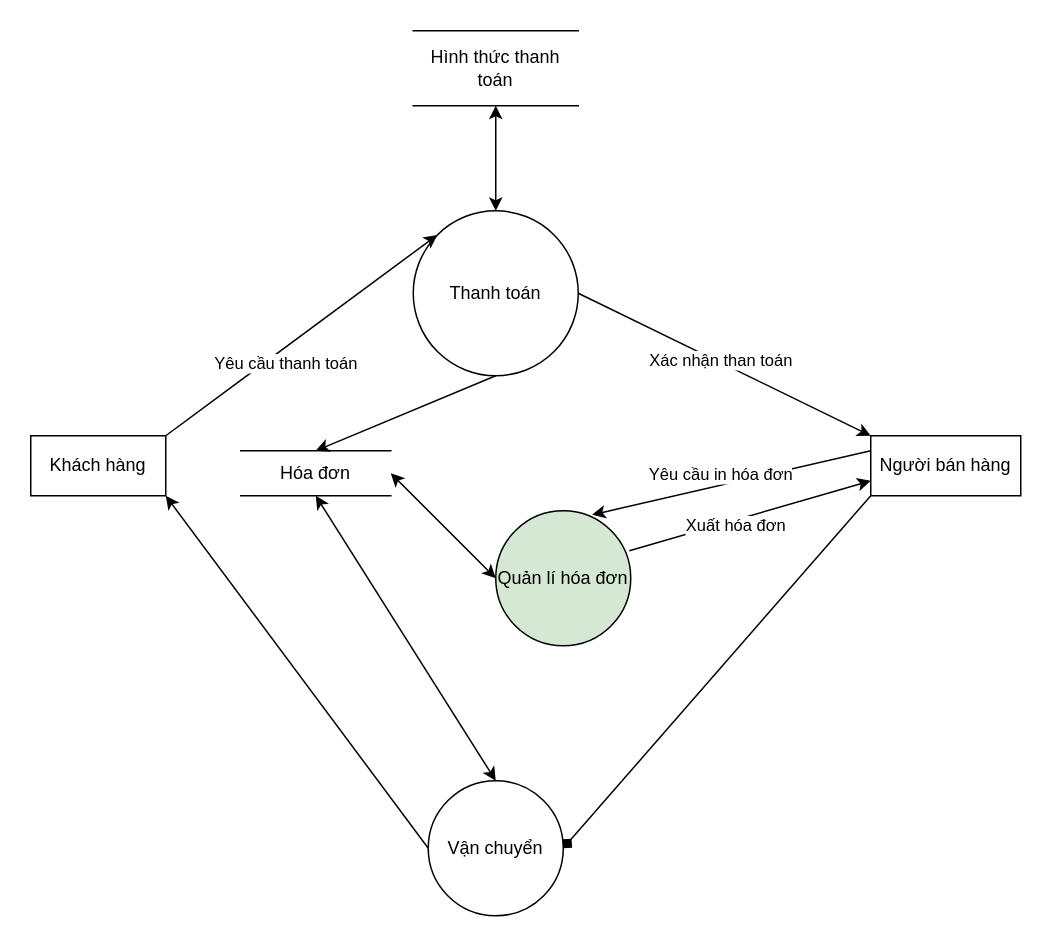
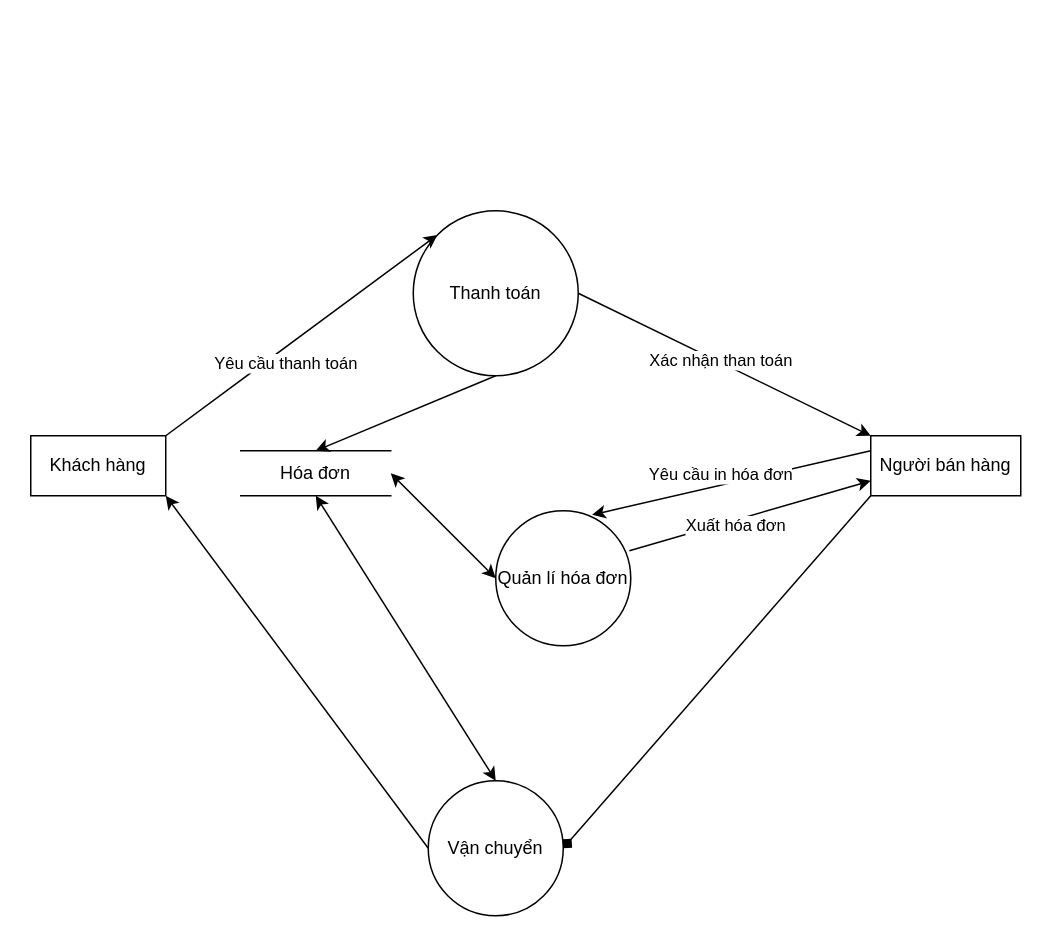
  <mxCell id="0" />
  <mxCell id="1" parent="0" />
  <mxCell id="2" value="Khách hàng" style="rounded=0;whiteSpace=wrap;html=1;" vertex="1" parent="1"><mxGeometry x="20" y="290" width="90" height="40" as="geometry" /></mxCell>
  <mxCell id="3" value="Người bán hàng" style="rounded=0;whiteSpace=wrap;html=1;" vertex="1" parent="1"><mxGeometry x="580" y="290" width="100" height="40" as="geometry" /></mxCell>
- <mxCell id="4" value="Quản lí hóa đơn" style="ellipse;whiteSpace=wrap;html=1;aspect=fixed;fillColor=#d5e8d4;" vertex="1" parent="1"><mxGeometry x="330" y="340" width="90" height="90" as="geometry" /></mxCell>
+ <mxCell id="4" value="Quản lí hóa đơn" style="ellipse;whiteSpace=wrap;html=1;aspect=fixed;" vertex="1" parent="1"><mxGeometry x="330" y="340" width="90" height="90" as="geometry" /></mxCell>
  <mxCell id="5" value="Hóa đơn" style="html=1;dashed=0;whiteSpace=wrap;shape=partialRectangle;right=0;left=0;" vertex="1" parent="1"><mxGeometry x="160" y="300" width="100" height="30" as="geometry" /></mxCell>
  <mxCell id="6" value="" style="endArrow=classic;startArrow=classic;html=1;rounded=0;entryX=0;entryY=0.5;entryDx=0;entryDy=0;exitX=1;exitY=0.5;exitDx=0;exitDy=0;" edge="1" parent="1" source="5" target="4"><mxGeometry width="50" height="50" relative="1" as="geometry"><mxPoint x="380" y="150" as="sourcePoint" /><mxPoint x="430" y="100" as="targetPoint" /></mxGeometry></mxCell>
  <mxCell id="7" value="Thanh toán" style="ellipse;whiteSpace=wrap;html=1;aspect=fixed;" vertex="1" parent="1"><mxGeometry x="275" y="140" width="110" height="110" as="geometry" /></mxCell>
- <mxCell id="8" value="Hình thức thanh toán" style="html=1;dashed=0;whiteSpace=wrap;shape=partialRectangle;right=0;left=0;" vertex="1" parent="1"><mxGeometry x="275" y="20" width="110" height="50" as="geometry" /></mxCell>
  <mxCell id="9" value="" style="endArrow=classic;html=1;rounded=0;exitX=1;exitY=0;exitDx=0;exitDy=0;entryX=0;entryY=0;entryDx=0;entryDy=0;" edge="1" parent="1" source="2" target="7"><mxGeometry width="50" height="50" relative="1" as="geometry"><mxPoint x="380" y="250" as="sourcePoint" /><mxPoint x="430" y="200" as="targetPoint" /></mxGeometry></mxCell>
  <mxCell id="10" value="Yêu cầu thanh toán" style="edgeLabel;html=1;align=center;verticalAlign=middle;resizable=0;points=[];" vertex="1" connectable="0" parent="9"><mxGeometry x="-0.324" y="4" relative="1" as="geometry"><mxPoint x="21" as="offset" /></mxGeometry></mxCell>
- <mxCell id="11" value="" style="endArrow=classic;startArrow=classic;html=1;rounded=0;exitX=0.5;exitY=0;exitDx=0;exitDy=0;entryX=0.5;entryY=1;entryDx=0;entryDy=0;" edge="1" parent="1" source="7" target="8"><mxGeometry width="50" height="50" relative="1" as="geometry"><mxPoint x="380" y="250" as="sourcePoint" /><mxPoint x="430" y="200" as="targetPoint" /></mxGeometry></mxCell>
  <mxCell id="12" value="" style="endArrow=none;startArrow=classic;html=1;rounded=0;exitX=0.5;exitY=0;exitDx=0;exitDy=0;entryX=0.5;entryY=1;entryDx=0;entryDy=0;" edge="1" parent="1" source="5" target="7"><mxGeometry width="50" height="50" relative="1" as="geometry"><mxPoint x="380" y="350" as="sourcePoint" /><mxPoint x="430" y="300" as="targetPoint" /></mxGeometry></mxCell>
  <mxCell id="13" value="" style="endArrow=classic;startArrow=classic;html=1;rounded=0;entryX=0.5;entryY=1;entryDx=0;entryDy=0;exitX=0.5;exitY=0;exitDx=0;exitDy=0;" edge="1" parent="1" source="14" target="5"><mxGeometry width="50" height="50" relative="1" as="geometry"><mxPoint x="330" y="450" as="sourcePoint" /><mxPoint x="430" y="400" as="targetPoint" /></mxGeometry></mxCell>
  <mxCell id="14" value="Vận chuyển" style="ellipse;whiteSpace=wrap;html=1;aspect=fixed;" vertex="1" parent="1"><mxGeometry x="285" y="520" width="90" height="90" as="geometry" /></mxCell>
  <mxCell id="15" value="" style="endArrow=classic;html=1;rounded=0;exitX=0;exitY=0.5;exitDx=0;exitDy=0;entryX=1;entryY=1;entryDx=0;entryDy=0;" edge="1" parent="1" source="14" target="2"><mxGeometry width="50" height="50" relative="1" as="geometry"><mxPoint x="380" y="450" as="sourcePoint" /><mxPoint x="430" y="400" as="targetPoint" /></mxGeometry></mxCell>
  <mxCell id="16" value="" style="endArrow=diamond;html=1;rounded=0;exitX=0;exitY=1;exitDx=0;exitDy=0;entryX=1;entryY=0.5;entryDx=0;entryDy=0;" edge="1" parent="1" source="3" target="14"><mxGeometry width="50" height="50" relative="1" as="geometry"><mxPoint x="380" y="450" as="sourcePoint" /><mxPoint x="430" y="400" as="targetPoint" /></mxGeometry></mxCell>
  <mxCell id="17" value="" style="endArrow=classic;html=1;rounded=0;exitX=1;exitY=0.5;exitDx=0;exitDy=0;entryX=0;entryY=0;entryDx=0;entryDy=0;" edge="1" parent="1" source="7" target="3"><mxGeometry width="50" height="50" relative="1" as="geometry"><mxPoint x="380" y="350" as="sourcePoint" /><mxPoint x="430" y="300" as="targetPoint" /></mxGeometry></mxCell>
  <mxCell id="18" value="Xác nhận than toán" style="edgeLabel;html=1;align=center;verticalAlign=middle;resizable=0;points=[];" vertex="1" connectable="0" parent="17"><mxGeometry x="-0.154" y="-5" relative="1" as="geometry"><mxPoint x="14" as="offset" /></mxGeometry></mxCell>
  <mxCell id="19" value="" style="endArrow=classic;html=1;rounded=0;exitX=0;exitY=0.25;exitDx=0;exitDy=0;entryX=0.714;entryY=0.03;entryDx=0;entryDy=0;entryPerimeter=0;" edge="1" parent="1" source="3" target="4"><mxGeometry width="50" height="50" relative="1" as="geometry"><mxPoint x="380" y="350" as="sourcePoint" /><mxPoint x="430" y="300" as="targetPoint" /></mxGeometry></mxCell>
  <mxCell id="20" value="Yêu cầu in hóa đơn" style="edgeLabel;html=1;align=center;verticalAlign=middle;resizable=0;points=[];" vertex="1" connectable="0" parent="19"><mxGeometry x="0.18" relative="1" as="geometry"><mxPoint x="9" y="-10" as="offset" /></mxGeometry></mxCell>
  <mxCell id="21" value="" style="endArrow=classic;html=1;rounded=0;exitX=0.99;exitY=0.296;exitDx=0;exitDy=0;exitPerimeter=0;entryX=0;entryY=0.75;entryDx=0;entryDy=0;" edge="1" parent="1" source="4" target="3"><mxGeometry width="50" height="50" relative="1" as="geometry"><mxPoint x="380" y="350" as="sourcePoint" /><mxPoint x="430" y="300" as="targetPoint" /></mxGeometry></mxCell>
  <mxCell id="22" value="Xuất hóa đơn" style="edgeLabel;html=1;align=center;verticalAlign=middle;resizable=0;points=[];" vertex="1" connectable="0" parent="21"><mxGeometry x="-0.321" y="-3" relative="1" as="geometry"><mxPoint x="15" y="-4" as="offset" /></mxGeometry></mxCell>
